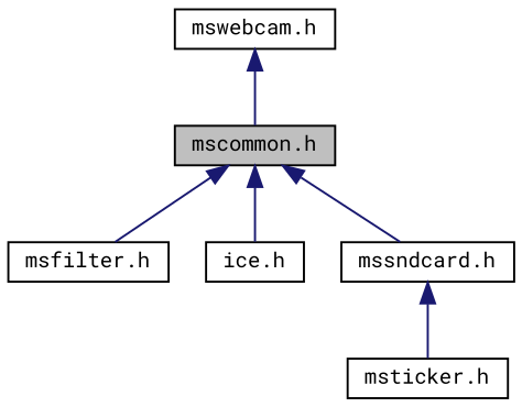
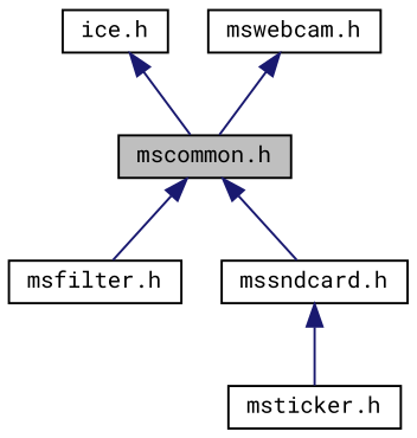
  digraph {
    fontname="Roboto Mono"
    node [color=black fillcolor=white fontname="Roboto Mono" fontsize=10 shape=record style=filled]
    edge [color=midnightblue dir=back fontname="Roboto Mono" fontsize=10 labelfontname=Helvetica labelfontsize=10 style=solid]
    n1 [fillcolor=grey75 fontcolor=black height=0.2 label="mscommon.h" width=0.4]
    n2 [height=0.2 label="msfilter.h" width=0.4]
    n3 [height=0.2 label="ice.h" width=0.4]
    n4 [height=0.2 label="mssndcard.h" width=0.4]
    n5 [height=0.2 label="msticker.h" width=0.4]
    n6 [height=0.2 label="mswebcam.h" width=0.4]
    n1 -> n2
-   n1 -> n3
+   n3 -> n1
    n1 -> n4
    n4 -> n5
    n6 -> n1
  }
